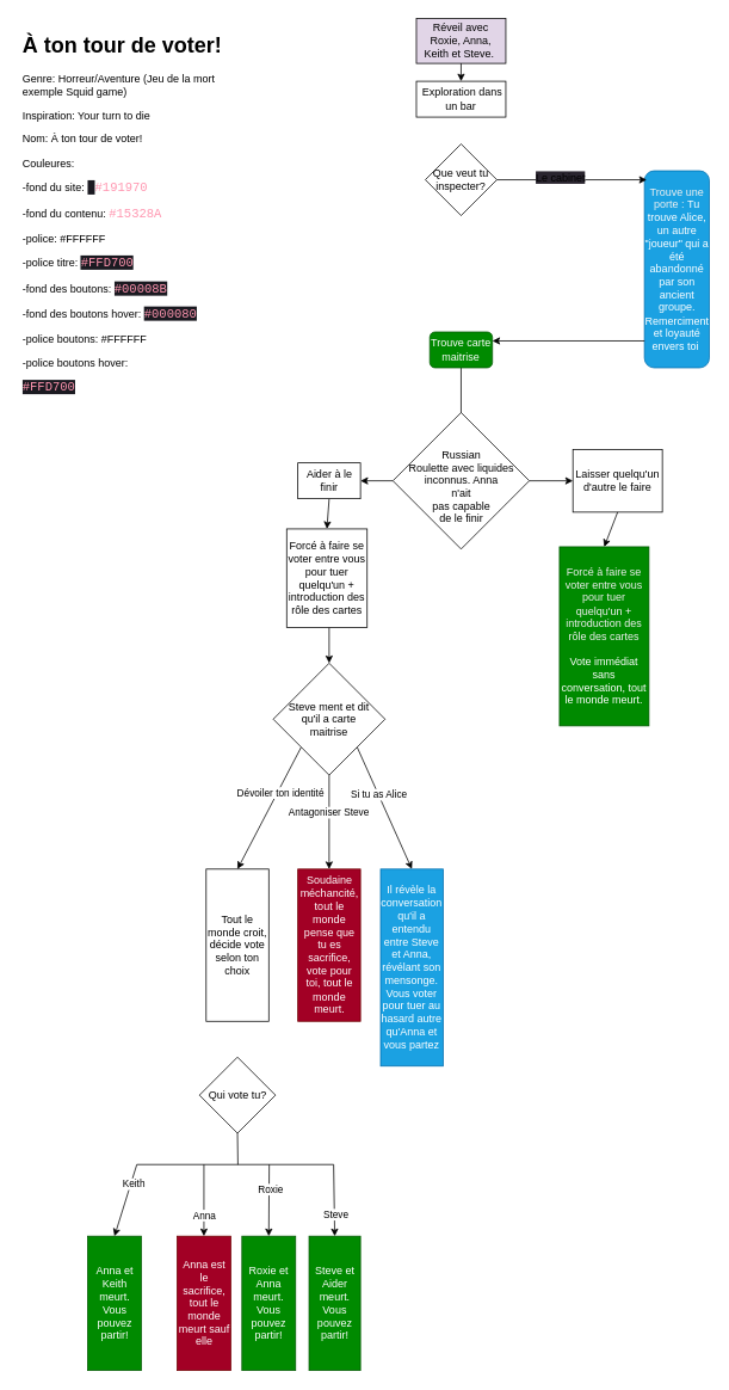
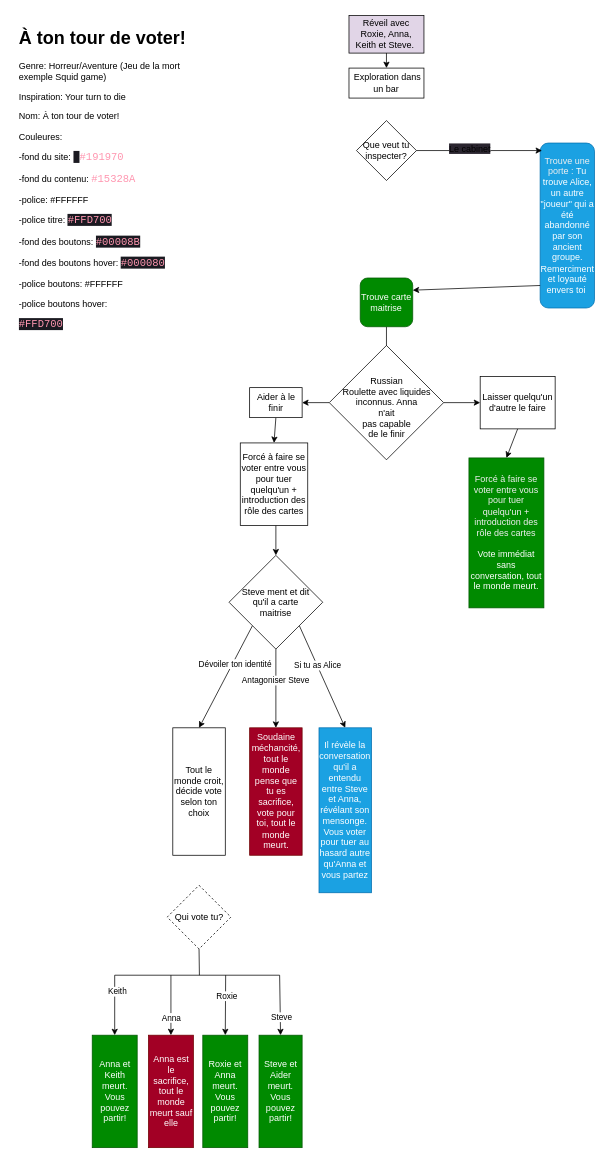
  <mxCell id="0" />
  <mxCell id="1" parent="0" />
  <mxCell id="2" value="Réveil avec&lt;br&gt;Roxie, Anna, Keith et Steve.&amp;nbsp;" style="rounded=0;whiteSpace=wrap;html=1;fillColor=#e1d5e7;" parent="1" vertex="1"><mxGeometry x="465" y="20" width="100" height="50" as="geometry" /></mxCell>
  <mxCell id="3" value="&lt;h1&gt;À ton tour de voter!&lt;/h1&gt;&lt;p&gt;Genre: Horreur/Aventure (Jeu de la mort exemple Squid game)&amp;nbsp;&lt;/p&gt;&lt;p&gt;Inspiration: Your turn to die&amp;nbsp;&lt;/p&gt;&lt;p&gt;Nom: À ton tour de voter!&amp;nbsp;&lt;/p&gt;&lt;p&gt;Couleures:&amp;nbsp;&lt;/p&gt;&lt;p&gt;&lt;span style=&quot;background-color: initial;&quot;&gt;-fond du site:&amp;nbsp;&lt;/span&gt;&lt;span style=&quot;background-color: rgb(27, 26, 33); color: rgb(186, 185, 190); font-family: Consolas, &amp;quot;Courier New&amp;quot;, monospace; font-size: 14px;&quot;&gt;&amp;nbsp;&lt;/span&gt;&lt;span style=&quot;font-family: Consolas, &amp;quot;Courier New&amp;quot;, monospace; font-size: 14px; color: rgb(255, 150, 176);&quot;&gt;#191970&lt;/span&gt;&lt;/p&gt;&lt;p&gt;-fond du contenu:&amp;nbsp;&lt;span style=&quot;font-family: Consolas, &amp;quot;Courier New&amp;quot;, monospace; font-size: 14px; color: rgb(255, 150, 176);&quot;&gt;#15328A&lt;/span&gt;&lt;/p&gt;&lt;p&gt;-police: #FFFFFF&lt;/p&gt;&lt;p&gt;-police titre:&amp;nbsp;&lt;span style=&quot;color: rgb(255, 150, 176); background-color: rgb(27, 26, 33); font-family: Consolas, &amp;quot;Courier New&amp;quot;, monospace; font-size: 14px;&quot;&gt;#FFD700&lt;/span&gt;&lt;/p&gt;&lt;p&gt;-fond des boutons: &lt;span style=&quot;color: rgb(255, 150, 176); background-color: rgb(27, 26, 33); font-family: Consolas, &amp;quot;Courier New&amp;quot;, monospace; font-size: 14px;&quot;&gt;#00008B&lt;/span&gt;&lt;/p&gt;&lt;p&gt;-fond des boutons hover:&amp;nbsp;&lt;span style=&quot;color: rgb(255, 150, 176); background-color: rgb(27, 26, 33); font-family: Consolas, &amp;quot;Courier New&amp;quot;, monospace; font-size: 14px;&quot;&gt;#000080&lt;/span&gt;&lt;/p&gt;&lt;p&gt;-police boutons: #FFFFFF&lt;/p&gt;&lt;p&gt;&lt;span style=&quot;background-color: initial;&quot;&gt;-police boutons hover:&lt;/span&gt;&lt;/p&gt;&lt;span style=&quot;color: rgb(255, 150, 176); font-family: Consolas, &amp;quot;Courier New&amp;quot;, monospace; font-size: 14px; background-color: rgb(27, 26, 33);&quot;&gt;#FFD700&lt;/span&gt;&lt;p&gt;&lt;span style=&quot;background-color: initial;&quot;&gt;&amp;nbsp;&lt;/span&gt;&lt;/p&gt;&lt;p&gt;&lt;br&gt;&lt;/p&gt;" style="text;html=1;strokeColor=none;fillColor=none;spacing=5;spacingTop=-20;whiteSpace=wrap;overflow=hidden;rounded=0;" parent="1" vertex="1"><mxGeometry x="20" y="30" width="270" height="420" as="geometry" /></mxCell>
  <mxCell id="4" style="edgeStyle=none;html=1;exitX=0.5;exitY=1;exitDx=0;exitDy=0;entryX=0.5;entryY=0;entryDx=0;entryDy=0;" parent="1" source="5" edge="1"><mxGeometry relative="1" as="geometry"><mxPoint x="515" y="520" as="targetPoint" /></mxGeometry></mxCell>
- <mxCell id="5" value="Trouve carte maitrise" style="rounded=1;whiteSpace=wrap;html=1;fillColor=#008a00;fontColor=#ffffff;strokeColor=#005700;" parent="1" vertex="1"><mxGeometry x="480" y="370" width="70" height="40" as="geometry" /></mxCell>
+ <mxCell id="5" value="Trouve carte maitrise" style="rounded=1;whiteSpace=wrap;html=1;fillColor=#008a00;fontColor=#ffffff;strokeColor=#005700;" parent="1" vertex="1"><mxGeometry x="480" y="370" width="70" height="65" as="geometry" /></mxCell>
  <mxCell id="6" style="edgeStyle=none;html=1;exitX=1;exitY=0.5;exitDx=0;exitDy=0;entryX=0;entryY=0.5;entryDx=0;entryDy=0;" parent="1" source="8" target="11" edge="1"><mxGeometry relative="1" as="geometry" /></mxCell>
  <mxCell id="7" style="edgeStyle=none;html=1;exitX=0;exitY=0.5;exitDx=0;exitDy=0;entryX=1;entryY=0.5;entryDx=0;entryDy=0;" parent="1" source="8" target="10" edge="1"><mxGeometry relative="1" as="geometry" /></mxCell>
  <mxCell id="8" value="&lt;br&gt;Russian&lt;br&gt;Roulette avec liquides inconnus. Anna&lt;br&gt;n'ait &lt;br&gt;pas capable &lt;br&gt;de le finir" style="rhombus;whiteSpace=wrap;html=1;" parent="1" vertex="1"><mxGeometry x="438.75" y="460" width="152.5" height="152.5" as="geometry" /></mxCell>
  <mxCell id="9" style="edgeStyle=none;html=1;exitX=0.5;exitY=1;exitDx=0;exitDy=0;entryX=0.5;entryY=0;entryDx=0;entryDy=0;" parent="1" source="10" target="13" edge="1"><mxGeometry relative="1" as="geometry"><mxPoint x="367.15" y="632.66" as="targetPoint" /></mxGeometry></mxCell>
  <mxCell id="10" value="Aider à le&lt;br&gt;finir" style="rounded=0;whiteSpace=wrap;html=1;" parent="1" vertex="1"><mxGeometry x="332.5" y="516.25" width="70" height="40" as="geometry" /></mxCell>
  <mxCell id="11" value="Laisser quelqu'un d'autre le faire" style="rounded=0;whiteSpace=wrap;html=1;" parent="1" vertex="1"><mxGeometry x="640" y="501.25" width="100" height="70" as="geometry" /></mxCell>
  <mxCell id="12" style="edgeStyle=none;html=1;exitX=0.5;exitY=1;exitDx=0;exitDy=0;entryX=0.5;entryY=0;entryDx=0;entryDy=0;" parent="1" target="22" edge="1"><mxGeometry relative="1" as="geometry"><mxPoint x="367.5" y="700" as="sourcePoint" /></mxGeometry></mxCell>
  <mxCell id="13" value="Forcé à faire se voter entre vous pour tuer quelqu'un + introduction des rôle des cartes" style="rounded=0;whiteSpace=wrap;html=1;" parent="1" vertex="1"><mxGeometry x="320" y="590" width="90" height="110" as="geometry" /></mxCell>
  <mxCell id="14" value="Soudaine méchancité, tout le monde pense que tu es sacrifice, vote pour toi, tout le monde meurt." style="rounded=0;whiteSpace=wrap;html=1;fillColor=#a20025;fontColor=#ffffff;strokeColor=#6F0000;" parent="1" vertex="1"><mxGeometry x="332.5" y="970" width="70" height="170" as="geometry" /></mxCell>
  <mxCell id="15" value="Tout le monde croit, décide vote selon ton choix" style="rounded=0;whiteSpace=wrap;html=1;" parent="1" vertex="1"><mxGeometry x="230" y="970" width="70" height="170" as="geometry" /></mxCell>
  <mxCell id="16" style="edgeStyle=none;html=1;exitX=0;exitY=1;exitDx=0;exitDy=0;entryX=0.5;entryY=0;entryDx=0;entryDy=0;" parent="1" source="22" target="15" edge="1"><mxGeometry relative="1" as="geometry" /></mxCell>
  <mxCell id="17" value="Dévoiler ton identité" style="edgeLabel;html=1;align=center;verticalAlign=middle;resizable=0;points=[];" parent="16" vertex="1" connectable="0"><mxGeometry x="-0.275" y="2" relative="1" as="geometry"><mxPoint as="offset" /></mxGeometry></mxCell>
  <mxCell id="18" style="edgeStyle=none;html=1;exitX=0.5;exitY=1;exitDx=0;exitDy=0;entryX=0.5;entryY=0;entryDx=0;entryDy=0;" parent="1" source="22" target="14" edge="1"><mxGeometry relative="1" as="geometry" /></mxCell>
  <mxCell id="19" value="Antagoniser Steve" style="edgeLabel;html=1;align=center;verticalAlign=middle;resizable=0;points=[];" parent="18" vertex="1" connectable="0"><mxGeometry x="-0.219" y="-1" relative="1" as="geometry"><mxPoint as="offset" /></mxGeometry></mxCell>
  <mxCell id="20" style="edgeStyle=none;html=1;exitX=1;exitY=1;exitDx=0;exitDy=0;entryX=0.5;entryY=0;entryDx=0;entryDy=0;" parent="1" source="22" target="30" edge="1"><mxGeometry relative="1" as="geometry" /></mxCell>
  <mxCell id="21" value="Si tu as Alice" style="edgeLabel;html=1;align=center;verticalAlign=middle;resizable=0;points=[];" parent="20" vertex="1" connectable="0"><mxGeometry x="-0.23" relative="1" as="geometry"><mxPoint as="offset" /></mxGeometry></mxCell>
  <mxCell id="22" value="Steve ment et dit &lt;br&gt;qu'il a carte &lt;br&gt;maitrise" style="rhombus;whiteSpace=wrap;html=1;" parent="1" vertex="1"><mxGeometry x="305" y="740" width="125" height="125" as="geometry" /></mxCell>
- <mxCell id="23" value="Qui vote tu?" style="rhombus;whiteSpace=wrap;html=1;" parent="1" vertex="1"><mxGeometry x="222.5" y="1180" width="85" height="85" as="geometry" /></mxCell>
- <mxCell id="24" value="Anna et Keith meurt. Vous pouvez partir!" style="rounded=0;whiteSpace=wrap;html=1;fillColor=#008a00;fontColor=#ffffff;strokeColor=#005700;" parent="1" vertex="1"><mxGeometry x="97.5" y="1380" width="60" height="150" as="geometry" /></mxCell>
+ <mxCell id="23" value="Qui vote tu?" style="rhombus;whiteSpace=wrap;html=1;dashed=1;" parent="1" vertex="1"><mxGeometry x="222.5" y="1180" width="85" height="85" as="geometry" /></mxCell>
+ <mxCell id="24" value="Anna et Keith meurt. Vous pouvez partir!" style="rounded=0;whiteSpace=wrap;html=1;fillColor=#008a00;fontColor=#ffffff;strokeColor=#005700;" parent="1" vertex="1"><mxGeometry x="122.5" y="1380" width="60" height="150" as="geometry" /></mxCell>
  <mxCell id="25" value="Anna est le sacrifice, tout le monde meurt sauf elle" style="rounded=0;whiteSpace=wrap;html=1;fillColor=#a20025;fontColor=#ffffff;strokeColor=#6F0000;" parent="1" vertex="1"><mxGeometry x="197.5" y="1380" width="60" height="150" as="geometry" /></mxCell>
  <mxCell id="26" value="Roxie et Anna meurt. Vous pouvez partir!" style="rounded=0;whiteSpace=wrap;html=1;fillColor=#008a00;fontColor=#ffffff;strokeColor=#005700;" parent="1" vertex="1"><mxGeometry x="270" y="1380" width="60" height="150" as="geometry" /></mxCell>
  <mxCell id="27" value="Steve et Aider meurt. Vous pouvez partir!" style="rounded=0;whiteSpace=wrap;html=1;fillColor=#008a00;fontColor=#ffffff;strokeColor=#005700;" parent="1" vertex="1"><mxGeometry x="345" y="1380" width="57.5" height="150" as="geometry" /></mxCell>
  <mxCell id="28" value="Que veut tu inspecter?" style="rhombus;whiteSpace=wrap;html=1;" parent="1" vertex="1"><mxGeometry x="475" y="160" width="80" height="80" as="geometry" /></mxCell>
  <mxCell id="29" value="&lt;span style=&quot;color: rgb(240, 240, 240);&quot;&gt;Trouve une porte :&amp;nbsp;&lt;/span&gt;Tu trouve Alice, un autre &quot;joueur&quot; qui a été abandonné par son ancient groupe. Remerciment et loyauté envers toi&amp;nbsp;" style="rounded=1;whiteSpace=wrap;html=1;fillColor=#1ba1e2;fontColor=#ffffff;strokeColor=#006EAF;" parent="1" vertex="1"><mxGeometry x="720" y="190" width="72.5" height="220" as="geometry" /></mxCell>
  <mxCell id="30" value="Il révèle la conversation qu'il a entendu entre Steve et Anna, révélant son mensonge. Vous voter pour tuer au hasard autre qu'Anna et vous partez" style="rounded=0;whiteSpace=wrap;html=1;fillColor=#1ba1e2;fontColor=#ffffff;strokeColor=#006EAF;" parent="1" vertex="1"><mxGeometry x="425" y="970" width="70" height="220" as="geometry" /></mxCell>
  <mxCell id="31" value="" style="endArrow=classic;html=1;exitX=0.5;exitY=1;exitDx=0;exitDy=0;" parent="1" source="2" target="47" edge="1"><mxGeometry width="50" height="50" relative="1" as="geometry"><mxPoint x="515" y="140" as="sourcePoint" /><mxPoint x="780" y="250" as="targetPoint" /></mxGeometry></mxCell>
  <mxCell id="32" value="" style="endArrow=classic;html=1;exitX=1;exitY=0.5;exitDx=0;exitDy=0;entryX=0;entryY=0.5;entryDx=0;entryDy=0;" parent="1" source="28" edge="1"><mxGeometry width="50" height="50" relative="1" as="geometry"><mxPoint x="730" y="300" as="sourcePoint" /><mxPoint x="722.5" y="200" as="targetPoint" /></mxGeometry></mxCell>
  <mxCell id="33" value="&lt;span style=&quot;font-size: 12px; background-color: rgb(42, 37, 47);&quot;&gt;Le cabinet&lt;/span&gt;" style="edgeLabel;html=1;align=center;verticalAlign=middle;resizable=0;points=[];" parent="32" vertex="1" connectable="0"><mxGeometry x="-0.164" y="3" relative="1" as="geometry"><mxPoint as="offset" /></mxGeometry></mxCell>
  <mxCell id="34" value="" style="endArrow=classic;html=1;entryX=1;entryY=0.25;entryDx=0;entryDy=0;" parent="1" target="5" edge="1"><mxGeometry width="50" height="50" relative="1" as="geometry"><mxPoint x="720" y="380" as="sourcePoint" /><mxPoint x="780" y="250" as="targetPoint" /></mxGeometry></mxCell>
  <mxCell id="35" style="edgeStyle=none;html=1;exitX=0.5;exitY=1;exitDx=0;exitDy=0;entryX=0.5;entryY=0;entryDx=0;entryDy=0;" parent="1" source="11" target="36" edge="1"><mxGeometry relative="1" as="geometry"><mxPoint x="675" y="700" as="sourcePoint" /><mxPoint x="690" y="740" as="targetPoint" /></mxGeometry></mxCell>
  <mxCell id="36" value="&lt;span style=&quot;color: rgb(240, 240, 240);&quot;&gt;Forcé à faire se voter entre vous pour tuer quelqu'un + introduction des rôle des cartes&lt;/span&gt;&lt;br&gt;&lt;br&gt;Vote immédiat sans conversation, tout le monde meurt." style="rounded=0;whiteSpace=wrap;html=1;fillColor=#008a00;fontColor=#ffffff;strokeColor=#005700;" parent="1" vertex="1"><mxGeometry x="625" y="610" width="100" height="200" as="geometry" /></mxCell>
  <mxCell id="37" value="" style="endArrow=none;html=1;" parent="1" edge="1"><mxGeometry width="50" height="50" relative="1" as="geometry"><mxPoint x="152.5" y="1300" as="sourcePoint" /><mxPoint x="372.5" y="1300" as="targetPoint" /></mxGeometry></mxCell>
  <mxCell id="38" value="" style="endArrow=classic;html=1;entryX=0.5;entryY=0;entryDx=0;entryDy=0;" parent="1" target="24" edge="1"><mxGeometry width="50" height="50" relative="1" as="geometry"><mxPoint x="152.5" y="1300" as="sourcePoint" /><mxPoint x="692.5" y="1530" as="targetPoint" /></mxGeometry></mxCell>
  <mxCell id="39" value="Keith" style="edgeLabel;html=1;align=center;verticalAlign=middle;resizable=0;points=[];" parent="38" vertex="1" connectable="0"><mxGeometry x="-0.475" y="3" relative="1" as="geometry"><mxPoint as="offset" /></mxGeometry></mxCell>
  <mxCell id="40" value="" style="endArrow=classic;html=1;entryX=0.5;entryY=0;entryDx=0;entryDy=0;" parent="1" target="27" edge="1"><mxGeometry width="50" height="50" relative="1" as="geometry"><mxPoint x="372.5" y="1300" as="sourcePoint" /><mxPoint x="692.5" y="1300" as="targetPoint" /></mxGeometry></mxCell>
  <mxCell id="41" value="Steve" style="edgeLabel;html=1;align=center;verticalAlign=middle;resizable=0;points=[];" parent="40" vertex="1" connectable="0"><mxGeometry x="0.4" y="1" relative="1" as="geometry"><mxPoint as="offset" /></mxGeometry></mxCell>
  <mxCell id="42" value="" style="endArrow=classic;html=1;entryX=0.5;entryY=0;entryDx=0;entryDy=0;" parent="1" target="25" edge="1"><mxGeometry width="50" height="50" relative="1" as="geometry"><mxPoint x="227.5" y="1300" as="sourcePoint" /><mxPoint x="692.5" y="1300" as="targetPoint" /></mxGeometry></mxCell>
  <mxCell id="43" value="Anna" style="edgeLabel;html=1;align=center;verticalAlign=middle;resizable=0;points=[];" parent="42" vertex="1" connectable="0"><mxGeometry x="0.4" relative="1" as="geometry"><mxPoint as="offset" /></mxGeometry></mxCell>
  <mxCell id="44" value="" style="endArrow=classic;html=1;entryX=0.5;entryY=0;entryDx=0;entryDy=0;" parent="1" target="26" edge="1"><mxGeometry width="50" height="50" relative="1" as="geometry"><mxPoint x="300.5" y="1300" as="sourcePoint" /><mxPoint x="692.5" y="1300" as="targetPoint" /></mxGeometry></mxCell>
  <mxCell id="45" value="Roxie" style="edgeLabel;html=1;align=center;verticalAlign=middle;resizable=0;points=[];" parent="44" vertex="1" connectable="0"><mxGeometry x="-0.325" y="1" relative="1" as="geometry"><mxPoint as="offset" /></mxGeometry></mxCell>
  <mxCell id="46" value="" style="endArrow=none;html=1;entryX=0.5;entryY=1;entryDx=0;entryDy=0;" parent="1" target="23" edge="1"><mxGeometry width="50" height="50" relative="1" as="geometry"><mxPoint x="265.5" y="1300" as="sourcePoint" /><mxPoint x="692.5" y="1300" as="targetPoint" /></mxGeometry></mxCell>
  <mxCell id="47" value="&amp;nbsp;Exploration dans un bar" style="rounded=0;whiteSpace=wrap;html=1;" vertex="1" parent="1"><mxGeometry x="465" y="90" width="100" height="40" as="geometry" /></mxCell>
